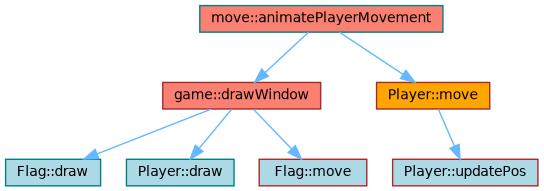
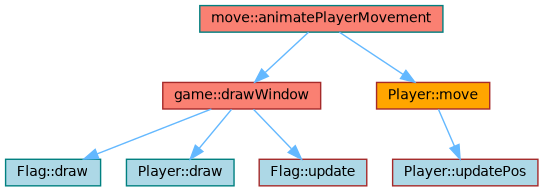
  digraph {
    rankdir=TB
    node [color=brown fillcolor=lightblue fontname=Helvetica fontsize=10 shape=box style=filled]
    edge [color=steelblue1 fontname=Helvetica fontsize=10 labelfontname=Helvetica labelfontsize=10 style=solid]
    n1 [color=teal fillcolor=salmon fontcolor=black height=0.2 label="move::animatePlayerMovement" width=0.4]
    n2 [fillcolor=salmon height=0.2 label="game::drawWindow" width=0.4]
    n3 [fillcolor=orange height=0.2 label="Player::move" width=0.4]
    n4 [color=teal height=0.2 label="Flag::draw" width=0.4]
    n5 [color=teal height=0.2 label="Player::draw" width=0.4]
-   n6 [height=0.2 label="Flag::move" width=0.4]
+   n6 [height=0.2 label="Flag::update" width=0.4]
    n7 [height=0.2 label="Player::updatePos" width=0.4]
    n1 -> n2
    n1 -> n3
    n2 -> n4
    n2 -> n5
    n2 -> n6
    n3 -> n7
  }
